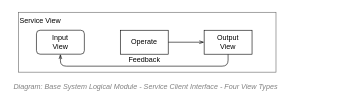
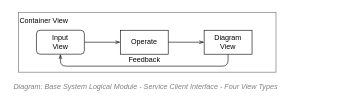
  <mxCell id="0" />
  <mxCell id="1" parent="0" />
- <mxCell id="2" value="Service View" style="rounded=0;whiteSpace=wrap;html=1;labelBackgroundColor=none;strokeWidth=1;fontFamily=Helvetica;fontSize=12;align=left;opacity=60;verticalAlign=top;" parent="1" vertex="1"><mxGeometry x="30" y="20" width="430" height="100" as="geometry" /></mxCell>
+ <mxCell id="2" value="Container View" style="rounded=0;whiteSpace=wrap;html=1;labelBackgroundColor=none;strokeWidth=1;fontFamily=Helvetica;fontSize=12;align=left;opacity=60;verticalAlign=top;" parent="1" vertex="1"><mxGeometry x="30" y="20" width="430" height="100" as="geometry" /></mxCell>
+ <mxCell id="3" style="edgeStyle=orthogonalEdgeStyle;rounded=1;orthogonalLoop=1;jettySize=auto;html=1;labelBackgroundColor=none;startArrow=none;startFill=0;endArrow=openThin;endFill=0;endSize=6;fontFamily=Helvetica;fontSize=12;fontColor=#000000;" parent="1" source="4" target="6" edge="1"><mxGeometry relative="1" as="geometry" /></mxCell>
  <mxCell id="4" value="Input&lt;br style=&quot;font-size: 12px;&quot;&gt;View" style="whiteSpace=wrap;html=1;labelBackgroundColor=none;strokeWidth=1;fontFamily=Helvetica;fontSize=12;align=center;rounded=1;" parent="1" vertex="1"><mxGeometry x="60" y="50" width="80" height="40" as="geometry" /></mxCell>
  <mxCell id="5" style="edgeStyle=orthogonalEdgeStyle;rounded=1;orthogonalLoop=1;jettySize=auto;html=1;labelBackgroundColor=none;startArrow=none;startFill=0;endArrow=openThin;endFill=0;endSize=6;fontFamily=Helvetica;fontSize=12;fontColor=#000000;" parent="1" source="6" target="8" edge="1"><mxGeometry relative="1" as="geometry" /></mxCell>
  <mxCell id="6" value="Operate" style="rounded=0;whiteSpace=wrap;html=1;labelBackgroundColor=none;strokeWidth=1;fontFamily=Helvetica;fontSize=12;align=center;dashed=0;" parent="1" vertex="1"><mxGeometry x="200" y="50" width="80" height="40" as="geometry" /></mxCell>
  <mxCell id="7" value="Feedback" style="edgeStyle=orthogonalEdgeStyle;rounded=1;orthogonalLoop=1;jettySize=auto;html=1;entryX=0.5;entryY=1;entryDx=0;entryDy=0;labelBackgroundColor=none;startArrow=none;startFill=0;endArrow=openThin;endFill=0;endSize=6;fontFamily=Helvetica;fontSize=12;fontColor=#000000;exitX=0.5;exitY=1;exitDx=0;exitDy=0;" parent="1" source="8" target="4" edge="1"><mxGeometry y="-10" relative="1" as="geometry"><Array as="points"><mxPoint x="380" y="110" /><mxPoint x="100" y="110" /></Array><mxPoint as="offset" /></mxGeometry></mxCell>
- <mxCell id="8" value="Output&lt;br style=&quot;font-size: 12px;&quot;&gt;View" style="rounded=0;whiteSpace=wrap;html=1;labelBackgroundColor=none;strokeWidth=1;fontFamily=Helvetica;fontSize=12;align=center;" parent="1" vertex="1"><mxGeometry x="340" y="50" width="80" height="40" as="geometry" /></mxCell>
+ <mxCell id="8" value="Diagram&lt;br style=&quot;font-size: 12px;&quot;&gt;View" style="rounded=0;whiteSpace=wrap;html=1;labelBackgroundColor=none;strokeWidth=1;fontFamily=Helvetica;fontSize=12;align=center;" parent="1" vertex="1"><mxGeometry x="340" y="50" width="80" height="40" as="geometry" /></mxCell>
  <mxCell id="9" value="&lt;font style=&quot;font-size: 12px&quot;&gt;&lt;span style=&quot;font-size: 12px&quot;&gt;Diagram: Base System Logical Module -&amp;nbsp;&lt;/span&gt;Service Client Interface - Four View Types&lt;/font&gt;" style="text;strokeColor=none;fillColor=none;html=1;fontSize=24;fontStyle=2;verticalAlign=middle;align=left;shadow=0;glass=0;comic=0;opacity=30;fontColor=#808080;" parent="1" vertex="1"><mxGeometry x="20" y="130" width="520" height="20" as="geometry" /></mxCell>
